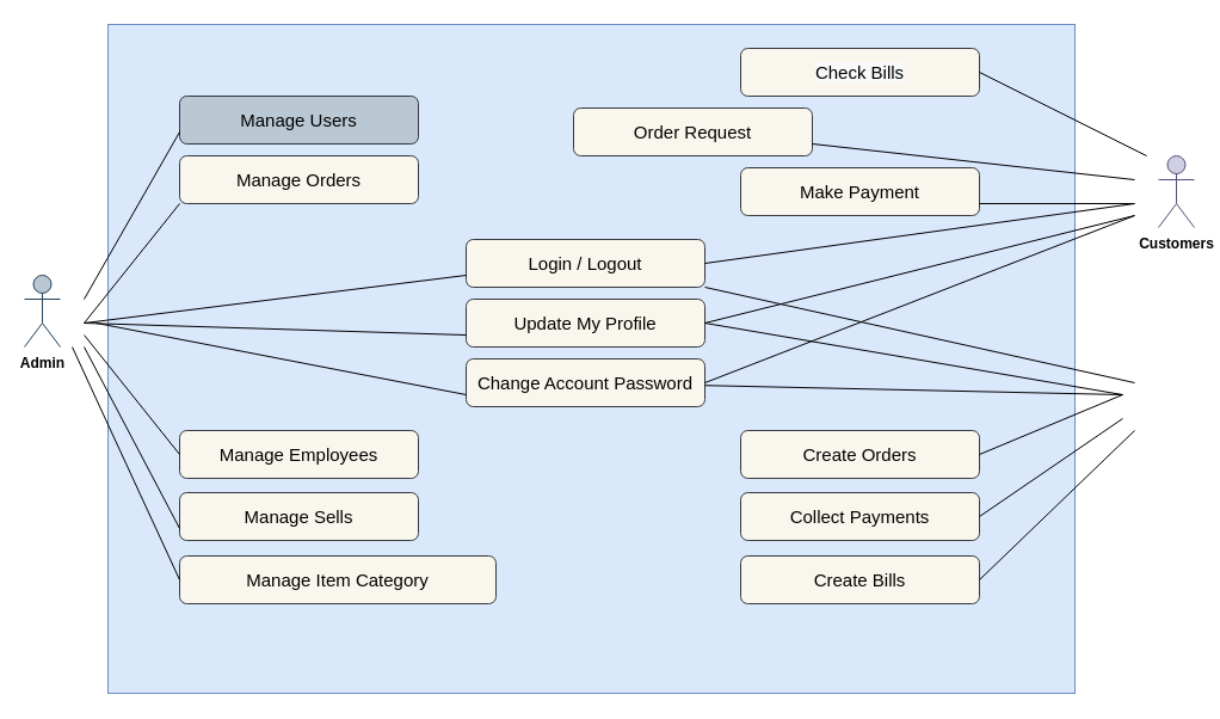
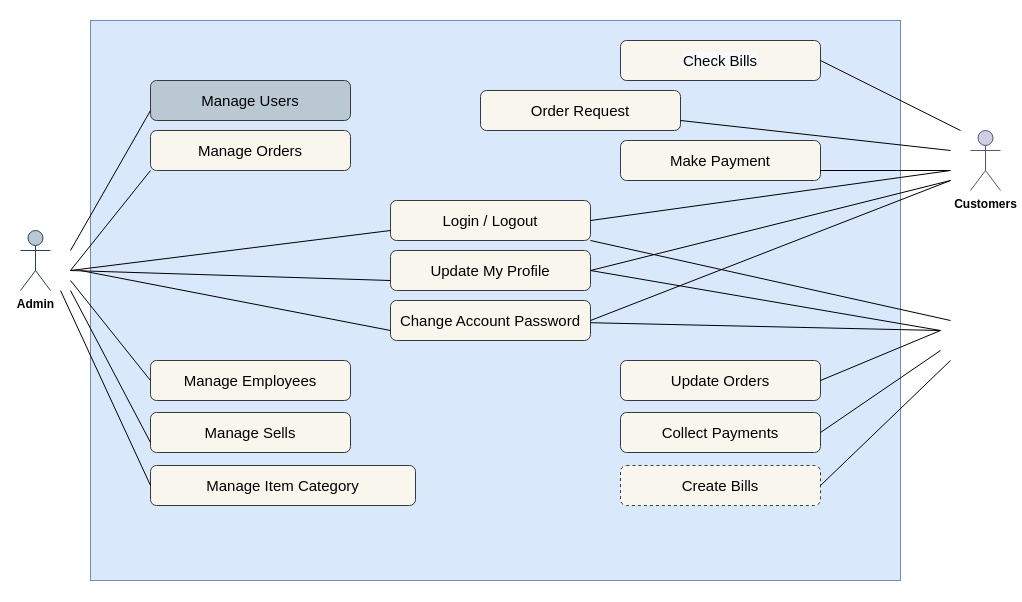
  <mxCell id="0" />
  <mxCell id="1" parent="0" />
  <mxCell id="2" value="" style="rounded=0;whiteSpace=wrap;html=1;fontSize=15;fillColor=#dae8fc;strokeColor=#6c8ebf;" vertex="1" parent="1"><mxGeometry x="90" y="20" width="810" height="560" as="geometry" /></mxCell>
  <mxCell id="3" value="&lt;b&gt;Admin&lt;/b&gt;" style="shape=umlActor;verticalLabelPosition=bottom;verticalAlign=top;html=1;outlineConnect=0;fillColor=#bac8d3;strokeColor=#23445d;" vertex="1" parent="1"><mxGeometry x="20" y="230" width="30" height="60" as="geometry" /></mxCell>
  <mxCell id="4" value="&lt;b&gt;Customers&lt;br&gt;&lt;br&gt;&lt;/b&gt;" style="shape=umlActor;verticalLabelPosition=bottom;verticalAlign=top;html=1;outlineConnect=0;fillColor=#d0cee2;strokeColor=#56517e;" vertex="1" parent="1"><mxGeometry x="970" y="130" width="30" height="60" as="geometry" /></mxCell>
  <mxCell id="5" value="&#10;&#10;&lt;span style=&quot;color: rgb(0, 0, 0); font-family: helvetica; font-size: 15px; font-style: normal; font-weight: 400; letter-spacing: normal; text-align: center; text-indent: 0px; text-transform: none; word-spacing: 0px; background-color: rgb(248, 249, 250); display: inline; float: none;&quot;&gt;Check Bills&lt;/span&gt;&#10;&#10;" style="rounded=1;whiteSpace=wrap;html=1;fontSize=15;fillColor=#f9f7ed;strokeColor=#36393d;" vertex="1" parent="1"><mxGeometry x="620" y="40" width="200" height="40" as="geometry" /></mxCell>
  <mxCell id="6" value="Order Request" style="rounded=1;whiteSpace=wrap;html=1;fontSize=15;fillColor=#f9f7ed;strokeColor=#36393d;" vertex="1" parent="1"><mxGeometry x="480" y="90" width="200" height="40" as="geometry" /></mxCell>
- <mxCell id="7" value="Create Orders" style="rounded=1;whiteSpace=wrap;html=1;fontSize=15;fillColor=#f9f7ed;strokeColor=#36393d;" vertex="1" parent="1"><mxGeometry x="620" y="360" width="200" height="40" as="geometry" /></mxCell>
+ <mxCell id="7" value="Update Orders" style="rounded=1;whiteSpace=wrap;html=1;fontSize=15;fillColor=#f9f7ed;strokeColor=#36393d;" vertex="1" parent="1"><mxGeometry x="620" y="360" width="200" height="40" as="geometry" /></mxCell>
  <mxCell id="8" value="Collect Payments" style="rounded=1;whiteSpace=wrap;html=1;fontSize=15;fillColor=#f9f7ed;strokeColor=#36393d;" vertex="1" parent="1"><mxGeometry x="620" y="412" width="200" height="40" as="geometry" /></mxCell>
  <mxCell id="9" value="Manage Users" style="rounded=1;whiteSpace=wrap;html=1;fontSize=15;fillColor=#bac8d3;strokeColor=#36393d;" vertex="1" parent="1"><mxGeometry x="150" y="80" width="200" height="40" as="geometry" /></mxCell>
  <mxCell id="10" value="Manage Orders" style="rounded=1;whiteSpace=wrap;html=1;fontSize=15;fillColor=#f9f7ed;strokeColor=#36393d;" vertex="1" parent="1"><mxGeometry x="150" y="130" width="200" height="40" as="geometry" /></mxCell>
  <mxCell id="11" value="Manage Employees" style="rounded=1;whiteSpace=wrap;html=1;fontSize=15;fillColor=#f9f7ed;strokeColor=#36393d;" vertex="1" parent="1"><mxGeometry x="150" y="360" width="200" height="40" as="geometry" /></mxCell>
  <mxCell id="12" value="Manage Sells" style="rounded=1;whiteSpace=wrap;html=1;fontSize=15;fillColor=#f9f7ed;strokeColor=#36393d;" vertex="1" parent="1"><mxGeometry x="150" y="412" width="200" height="40" as="geometry" /></mxCell>
  <mxCell id="13" value="Login / Logout" style="rounded=1;whiteSpace=wrap;html=1;fontSize=15;fillColor=#f9f7ed;strokeColor=#36393d;" vertex="1" parent="1"><mxGeometry x="390" y="200" width="200" height="40" as="geometry" /></mxCell>
  <mxCell id="14" value="Update My Profile" style="rounded=1;whiteSpace=wrap;html=1;fontSize=15;fillColor=#f9f7ed;strokeColor=#36393d;" vertex="1" parent="1"><mxGeometry x="390" y="250" width="200" height="40" as="geometry" /></mxCell>
  <mxCell id="15" value="Change Account Password" style="rounded=1;whiteSpace=wrap;html=1;fontSize=15;fillColor=#f9f7ed;strokeColor=#36393d;" vertex="1" parent="1"><mxGeometry x="390" y="300" width="200" height="40" as="geometry" /></mxCell>
  <mxCell id="16" value="Manage Item Category" style="rounded=1;whiteSpace=wrap;html=1;fontSize=15;fillColor=#f9f7ed;strokeColor=#36393d;" vertex="1" parent="1"><mxGeometry x="150" y="465" width="265" height="40" as="geometry" /></mxCell>
- <mxCell id="17" value="Create Bills" style="rounded=1;whiteSpace=wrap;html=1;fontSize=15;fillColor=#f9f7ed;strokeColor=#36393d;" vertex="1" parent="1"><mxGeometry x="620" y="465" width="200" height="40" as="geometry" /></mxCell>
+ <mxCell id="17" value="Create Bills" style="rounded=1;whiteSpace=wrap;html=1;fontSize=15;fillColor=#f9f7ed;strokeColor=#36393d;dashed=1;" vertex="1" parent="1"><mxGeometry x="620" y="465" width="200" height="40" as="geometry" /></mxCell>
  <mxCell id="18" value="Make Payment" style="rounded=1;whiteSpace=wrap;html=1;fontSize=15;fillColor=#f9f7ed;strokeColor=#36393d;" vertex="1" parent="1"><mxGeometry x="620" y="140" width="200" height="40" as="geometry" /></mxCell>
  <mxCell id="19" value="" style="endArrow=none;html=1;rounded=0;fontSize=15;entryX=0;entryY=0.75;entryDx=0;entryDy=0;" edge="1" parent="1" target="9"><mxGeometry width="50" height="50" relative="1" as="geometry"><mxPoint x="70" y="250" as="sourcePoint" /><mxPoint x="120" y="200" as="targetPoint" /></mxGeometry></mxCell>
  <mxCell id="20" value="" style="endArrow=none;html=1;rounded=0;fontSize=15;entryX=0;entryY=1;entryDx=0;entryDy=0;" edge="1" parent="1" target="10"><mxGeometry width="50" height="50" relative="1" as="geometry"><mxPoint x="70" y="270" as="sourcePoint" /><mxPoint x="550" y="280" as="targetPoint" /></mxGeometry></mxCell>
  <mxCell id="21" value="" style="endArrow=none;html=1;rounded=0;fontSize=15;entryX=0;entryY=0.5;entryDx=0;entryDy=0;" edge="1" parent="1" target="11"><mxGeometry width="50" height="50" relative="1" as="geometry"><mxPoint x="70" y="280" as="sourcePoint" /><mxPoint x="120" y="230" as="targetPoint" /></mxGeometry></mxCell>
  <mxCell id="22" value="" style="endArrow=none;html=1;rounded=0;fontSize=15;entryX=0;entryY=0.75;entryDx=0;entryDy=0;" edge="1" parent="1" target="12"><mxGeometry width="50" height="50" relative="1" as="geometry"><mxPoint x="70" y="290" as="sourcePoint" /><mxPoint x="200" y="280" as="targetPoint" /></mxGeometry></mxCell>
  <mxCell id="23" value="" style="endArrow=none;html=1;rounded=0;fontSize=15;entryX=0;entryY=0.5;entryDx=0;entryDy=0;" edge="1" parent="1" target="16"><mxGeometry width="50" height="50" relative="1" as="geometry"><mxPoint x="60" y="290" as="sourcePoint" /><mxPoint x="110" y="275" as="targetPoint" /></mxGeometry></mxCell>
  <mxCell id="24" value="" style="endArrow=none;html=1;rounded=0;fontSize=15;entryX=0;entryY=0.75;entryDx=0;entryDy=0;" edge="1" parent="1" target="13"><mxGeometry width="50" height="50" relative="1" as="geometry"><mxPoint x="70" y="270" as="sourcePoint" /><mxPoint x="90" y="330" as="targetPoint" /></mxGeometry></mxCell>
  <mxCell id="25" value="" style="endArrow=none;html=1;rounded=0;fontSize=15;entryX=0;entryY=0.75;entryDx=0;entryDy=0;" edge="1" parent="1" target="14"><mxGeometry width="50" height="50" relative="1" as="geometry"><mxPoint x="70" y="270" as="sourcePoint" /><mxPoint x="590" y="320" as="targetPoint" /></mxGeometry></mxCell>
  <mxCell id="26" value="" style="endArrow=none;html=1;rounded=0;fontSize=15;entryX=0;entryY=0.75;entryDx=0;entryDy=0;" edge="1" parent="1" target="15"><mxGeometry width="50" height="50" relative="1" as="geometry"><mxPoint x="80" y="270" as="sourcePoint" /><mxPoint x="600" y="330" as="targetPoint" /></mxGeometry></mxCell>
  <mxCell id="27" value="" style="endArrow=none;html=1;rounded=0;fontSize=15;exitX=1;exitY=0.5;exitDx=0;exitDy=0;" edge="1" parent="1" source="5"><mxGeometry width="50" height="50" relative="1" as="geometry"><mxPoint x="560" y="390" as="sourcePoint" /><mxPoint x="960" y="130" as="targetPoint" /></mxGeometry></mxCell>
  <mxCell id="28" value="" style="endArrow=none;html=1;rounded=0;fontSize=15;exitX=1;exitY=0.75;exitDx=0;exitDy=0;" edge="1" parent="1" source="6"><mxGeometry width="50" height="50" relative="1" as="geometry"><mxPoint x="570" y="400" as="sourcePoint" /><mxPoint x="950" y="150" as="targetPoint" /></mxGeometry></mxCell>
  <mxCell id="29" value="" style="endArrow=none;html=1;rounded=0;fontSize=15;exitX=1;exitY=0.75;exitDx=0;exitDy=0;" edge="1" parent="1" source="18"><mxGeometry width="50" height="50" relative="1" as="geometry"><mxPoint x="580" y="410" as="sourcePoint" /><mxPoint x="950" y="170" as="targetPoint" /></mxGeometry></mxCell>
  <mxCell id="30" value="" style="endArrow=none;html=1;rounded=0;fontSize=15;exitX=1;exitY=0.5;exitDx=0;exitDy=0;" edge="1" parent="1" source="13"><mxGeometry width="50" height="50" relative="1" as="geometry"><mxPoint x="590" y="420" as="sourcePoint" /><mxPoint x="950" y="170" as="targetPoint" /></mxGeometry></mxCell>
  <mxCell id="31" value="" style="endArrow=none;html=1;rounded=0;fontSize=15;exitX=1;exitY=0.5;exitDx=0;exitDy=0;" edge="1" parent="1" source="14"><mxGeometry width="50" height="50" relative="1" as="geometry"><mxPoint x="600" y="430" as="sourcePoint" /><mxPoint x="950" y="180" as="targetPoint" /></mxGeometry></mxCell>
  <mxCell id="32" value="" style="endArrow=none;html=1;rounded=0;fontSize=15;exitX=1;exitY=0.5;exitDx=0;exitDy=0;" edge="1" parent="1" source="15"><mxGeometry width="50" height="50" relative="1" as="geometry"><mxPoint x="610" y="440" as="sourcePoint" /><mxPoint x="950" y="180" as="targetPoint" /></mxGeometry></mxCell>
  <mxCell id="33" value="" style="endArrow=none;html=1;rounded=0;fontSize=15;exitX=1;exitY=1;exitDx=0;exitDy=0;" edge="1" parent="1" source="13"><mxGeometry width="50" height="50" relative="1" as="geometry"><mxPoint x="730" y="330" as="sourcePoint" /><mxPoint x="950" y="320" as="targetPoint" /></mxGeometry></mxCell>
  <mxCell id="34" value="" style="endArrow=none;html=1;rounded=0;fontSize=15;" edge="1" parent="1"><mxGeometry width="50" height="50" relative="1" as="geometry"><mxPoint x="590" y="270" as="sourcePoint" /><mxPoint x="940" y="330" as="targetPoint" /></mxGeometry></mxCell>
  <mxCell id="35" value="" style="endArrow=none;html=1;rounded=0;fontSize=15;" edge="1" parent="1" source="15"><mxGeometry width="50" height="50" relative="1" as="geometry"><mxPoint x="640" y="470" as="sourcePoint" /><mxPoint x="940" y="330" as="targetPoint" /></mxGeometry></mxCell>
  <mxCell id="36" value="" style="endArrow=none;html=1;rounded=0;fontSize=15;exitX=1;exitY=0.5;exitDx=0;exitDy=0;" edge="1" parent="1" source="7"><mxGeometry width="50" height="50" relative="1" as="geometry"><mxPoint x="650" y="480" as="sourcePoint" /><mxPoint x="940" y="330" as="targetPoint" /></mxGeometry></mxCell>
  <mxCell id="37" value="" style="endArrow=none;html=1;rounded=0;fontSize=15;exitX=1;exitY=0.5;exitDx=0;exitDy=0;" edge="1" parent="1" source="8"><mxGeometry width="50" height="50" relative="1" as="geometry"><mxPoint x="660" y="490" as="sourcePoint" /><mxPoint x="940" y="350" as="targetPoint" /></mxGeometry></mxCell>
  <mxCell id="38" value="" style="endArrow=none;html=1;rounded=0;fontSize=15;exitX=1;exitY=0.5;exitDx=0;exitDy=0;" edge="1" parent="1" source="17"><mxGeometry width="50" height="50" relative="1" as="geometry"><mxPoint x="670" y="500" as="sourcePoint" /><mxPoint x="950" y="360" as="targetPoint" /></mxGeometry></mxCell>
